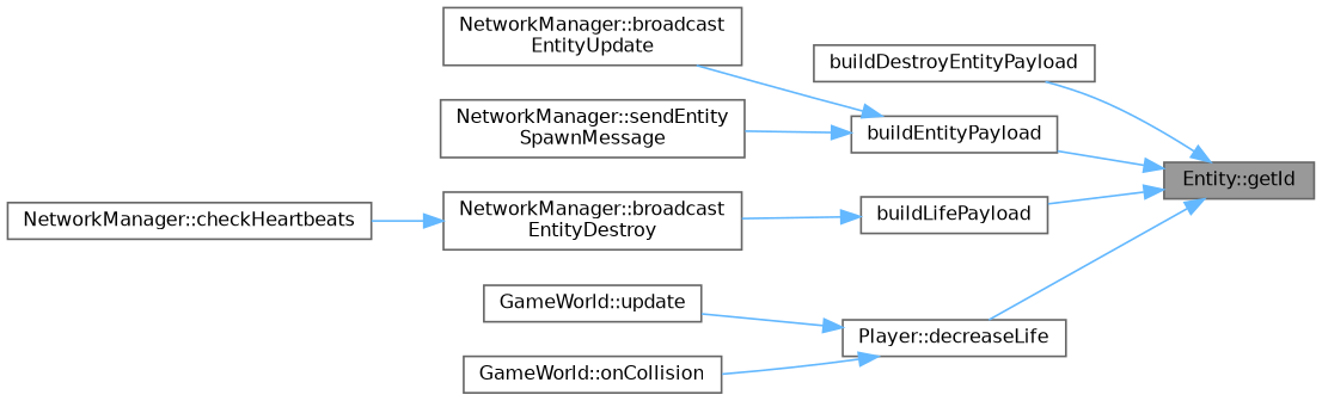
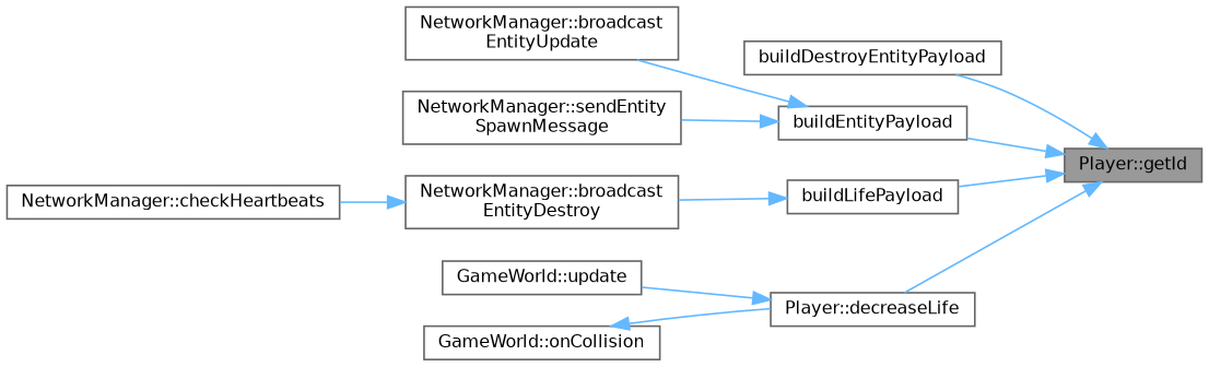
  digraph {
    rankdir=RL
    node [color=grey40 fillcolor=white fontname=Helvetica fontsize=10 shape=box style=filled]
    edge [color=steelblue1 dir=back fontname=Helvetica fontsize=10 labelfontname=Helvetica labelfontsize=10 style=solid]
-   n1 [color=gray40 fillcolor=grey60 fontcolor=black height=0.2 label="Entity::getId" width=0.4]
+   n1 [color=gray40 fillcolor=grey60 fontcolor=black height=0.2 label="Player::getId" width=0.4]
    n2 [height=0.2 label=buildDestroyEntityPayload width=0.4]
    n3 [height=0.2 label=buildEntityPayload width=0.4]
    n4 [height=0.2 label=buildLifePayload width=0.4]
    n5 [height=0.2 label="Player::decreaseLife" width=0.4]
    n6 [height=0.2 label="NetworkManager::broadcast\lEntityUpdate" width=0.4]
    n7 [height=0.2 label="NetworkManager::sendEntity\lSpawnMessage" width=0.4]
    n8 [height=0.2 label="NetworkManager::broadcast\lEntityDestroy" width=0.4]
    n9 [height=0.2 label="GameWorld::update" width=0.4]
    n10 [height=0.2 label="GameWorld::onCollision" width=0.4]
    n11 [height=0.2 label="NetworkManager::checkHeartbeats" width=0.4]
    n1 -> n2
    n1 -> n3
    n1 -> n4
    n1 -> n5
    n3 -> n6
    n3 -> n7
    n4 -> n8
    n5 -> n9
-   n5 -> n10
+   n10 -> n5
    n8 -> n11
  }
